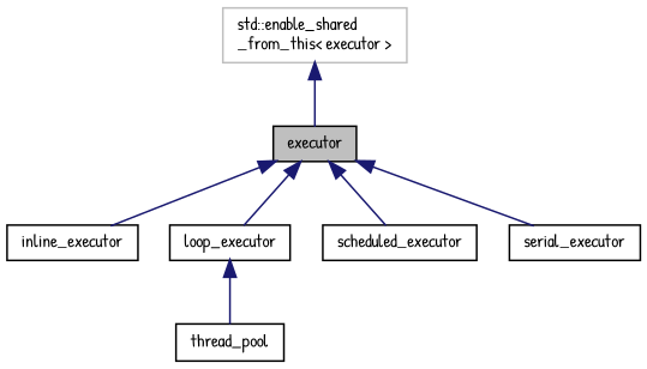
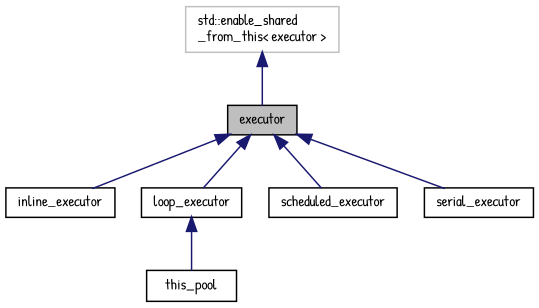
  digraph {
    fontname="Patrick Hand"
    node [color=black fillcolor=white fontname="Patrick Hand" fontsize=10 shape=record style=filled]
    edge [color=midnightblue dir=back fontname="Patrick Hand" fontsize=10 labelfontname=Helvetica labelfontsize=10 style=solid]
    n1 [fillcolor=grey75 fontcolor=black height=0.2 label=executor width=0.4]
    n2 [height=0.2 label=inline_executor width=0.4]
    n3 [height=0.2 label=loop_executor width=0.4]
    n4 [height=0.2 label=scheduled_executor width=0.4]
    n5 [height=0.2 label=serial_executor width=0.4]
-   n6 [height=0.2 label=thread_pool width=0.4]
+   n6 [height=0.2 label=this_pool width=0.4]
    n7 [color=grey75 height=0.2 label="std::enable_shared\l_from_this\< executor \>" width=0.4]
    n1 -> n2
    n1 -> n3
    n1 -> n4
    n1 -> n5
    n3 -> n6
    n7 -> n1
  }
